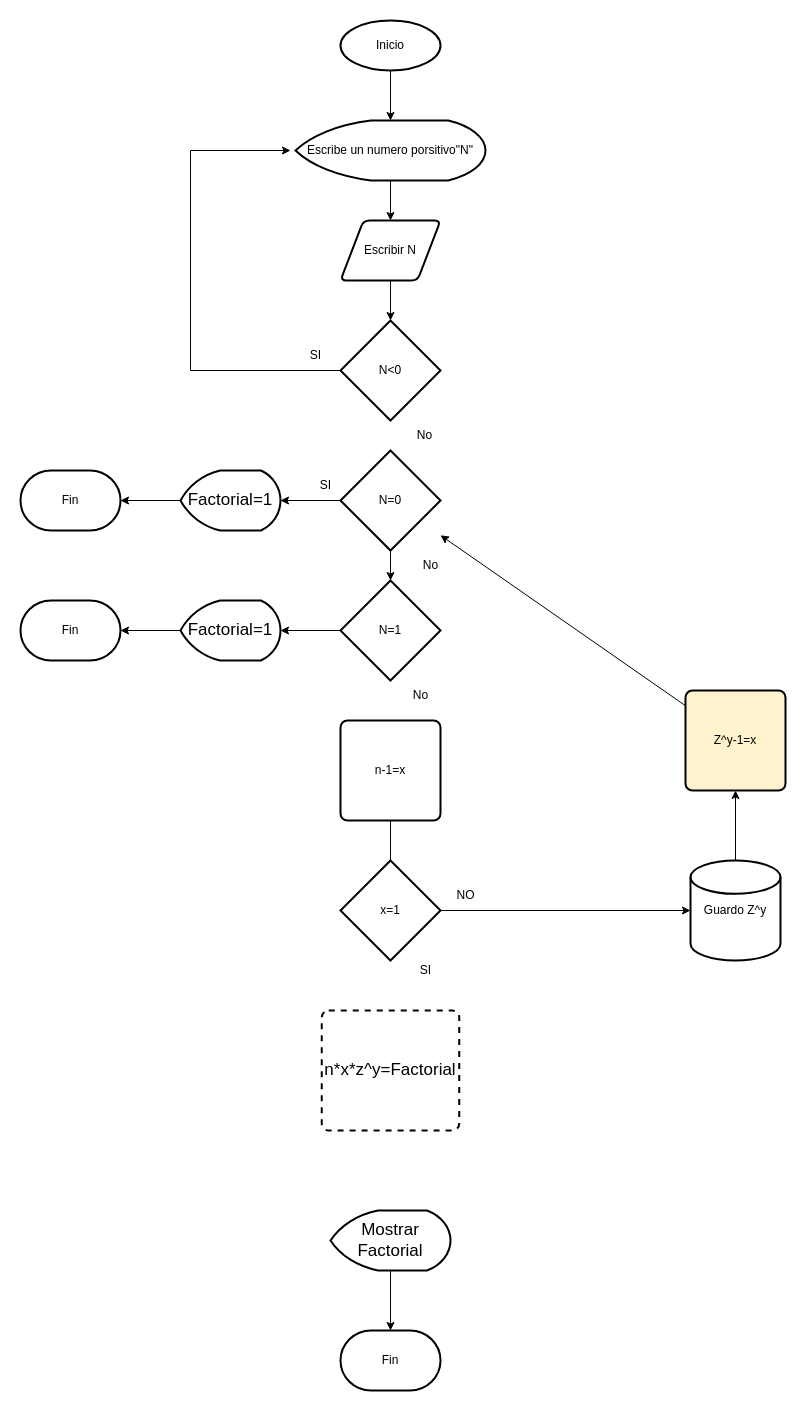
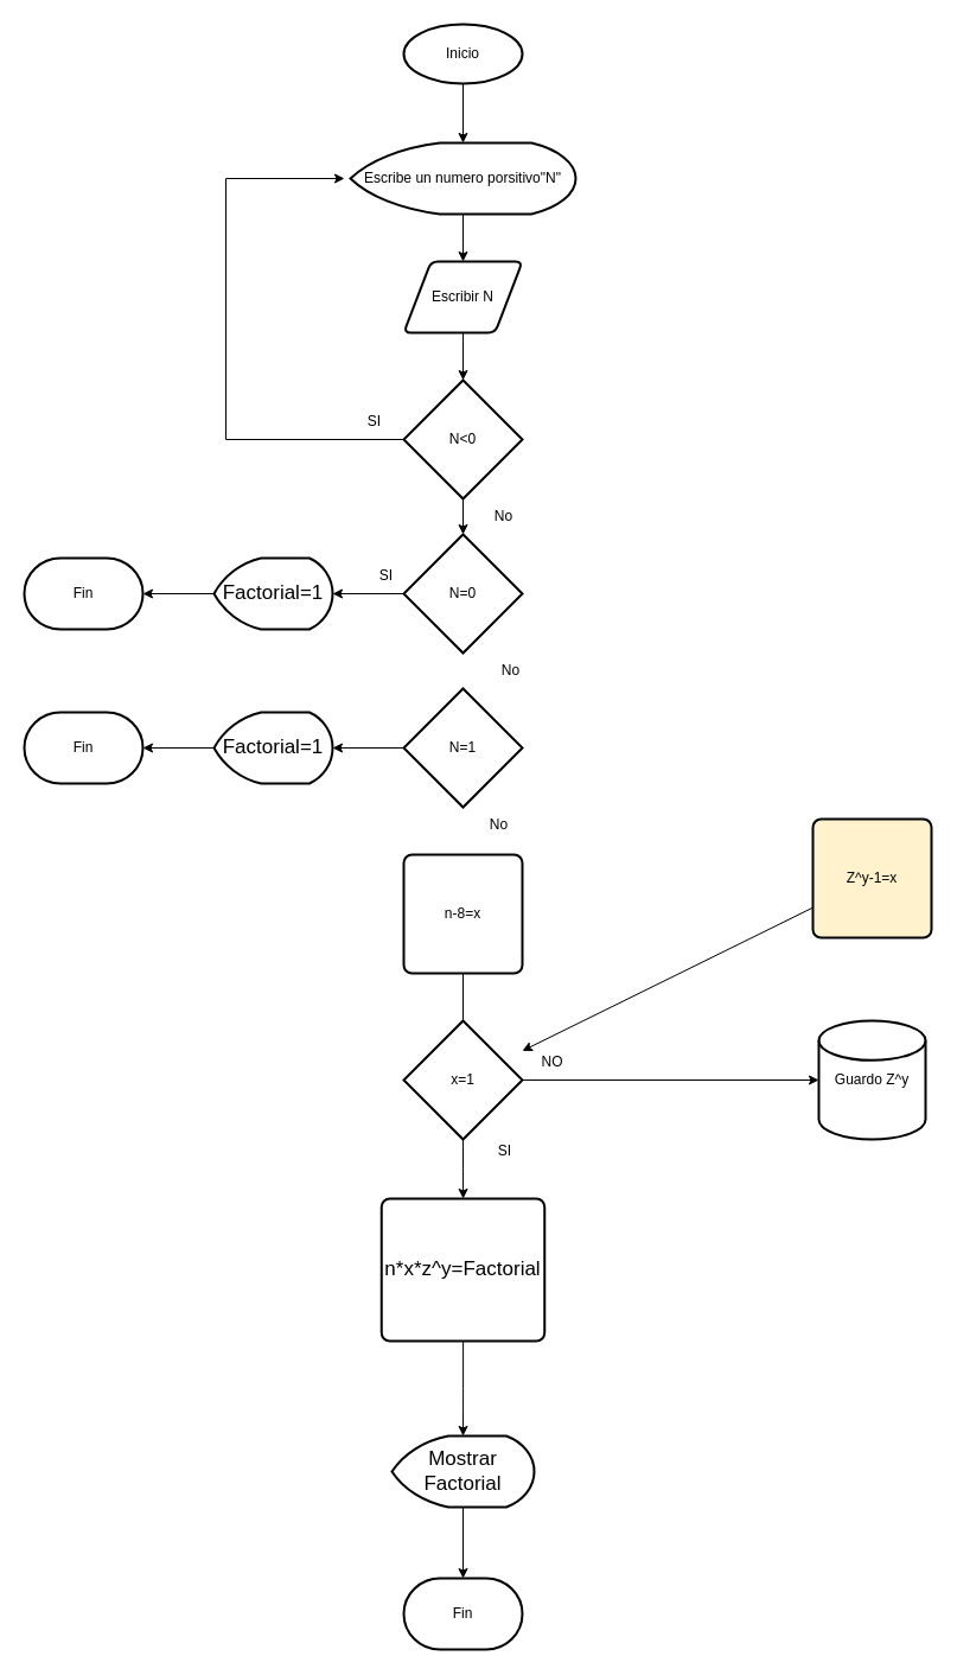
  <mxCell id="0" />
  <mxCell id="1" parent="0" />
  <mxCell id="2" style="edgeStyle=orthogonalEdgeStyle;rounded=0;orthogonalLoop=1;jettySize=auto;html=1;" edge="1" parent="1" source="3" target="10"><mxGeometry relative="1" as="geometry" /></mxCell>
  <mxCell id="3" value="Escribir N" style="shape=parallelogram;html=1;strokeWidth=2;perimeter=parallelogramPerimeter;whiteSpace=wrap;rounded=1;arcSize=12;size=0.23;" vertex="1" parent="1"><mxGeometry x="340" y="220" width="100" height="60" as="geometry" /></mxCell>
  <mxCell id="4" style="edgeStyle=orthogonalEdgeStyle;rounded=0;orthogonalLoop=1;jettySize=auto;html=1;" edge="1" parent="1" source="5" target="3"><mxGeometry relative="1" as="geometry" /></mxCell>
  <mxCell id="5" value="Escribe un numero porsitivo&quot;N&quot;" style="strokeWidth=2;html=1;shape=mxgraph.flowchart.display;whiteSpace=wrap;" vertex="1" parent="1"><mxGeometry x="295" y="120" width="190" height="60" as="geometry" /></mxCell>
  <mxCell id="6" style="edgeStyle=orthogonalEdgeStyle;rounded=0;orthogonalLoop=1;jettySize=auto;html=1;entryX=0.5;entryY=0;entryDx=0;entryDy=0;entryPerimeter=0;" edge="1" parent="1" source="7" target="5"><mxGeometry relative="1" as="geometry" /></mxCell>
  <mxCell id="7" value="Inicio" style="strokeWidth=2;html=1;shape=mxgraph.flowchart.start_1;whiteSpace=wrap;" vertex="1" parent="1"><mxGeometry x="340" width="100" height="50" as="geometry" y="20" /></mxCell>
  <mxCell id="8" style="edgeStyle=orthogonalEdgeStyle;rounded=0;orthogonalLoop=1;jettySize=auto;html=1;exitX=0;exitY=0.5;exitDx=0;exitDy=0;exitPerimeter=0;" edge="1" parent="1" source="10"><mxGeometry relative="1" as="geometry"><mxPoint x="290" y="150" as="targetPoint" /><Array as="points"><mxPoint x="190" y="370" /><mxPoint x="190" y="150" /></Array></mxGeometry></mxCell>
+ <mxCell id="9" value="" style="edgeStyle=orthogonalEdgeStyle;rounded=0;orthogonalLoop=1;jettySize=auto;html=1;" edge="1" parent="1" source="10" target="18"><mxGeometry relative="1" as="geometry" /></mxCell>
  <mxCell id="10" value="N&amp;lt;0" style="strokeWidth=2;html=1;shape=mxgraph.flowchart.decision;whiteSpace=wrap;" vertex="1" parent="1"><mxGeometry x="340" y="320" width="100" height="100" as="geometry" /></mxCell>
  <mxCell id="11" value="" style="edgeStyle=orthogonalEdgeStyle;rounded=0;orthogonalLoop=1;jettySize=auto;html=1;" edge="1" parent="1" source="12" target="19"><mxGeometry relative="1" as="geometry" /></mxCell>
  <mxCell id="12" value="Factorial=1" style="strokeWidth=2;html=1;shape=mxgraph.flowchart.display;whiteSpace=wrap;fontSize=17;" vertex="1" parent="1"><mxGeometry x="180" y="470" width="100" height="60" as="geometry" /></mxCell>
  <mxCell id="13" value="" style="edgeStyle=orthogonalEdgeStyle;rounded=0;orthogonalLoop=1;jettySize=auto;html=1;" edge="1" parent="1" source="14" target="38"><mxGeometry relative="1" as="geometry" /></mxCell>
  <mxCell id="14" value="Mostrar Factorial" style="strokeWidth=2;html=1;shape=mxgraph.flowchart.display;whiteSpace=wrap;fontSize=17;" vertex="1" parent="1"><mxGeometry x="330" y="1210" width="120" height="60" as="geometry" /></mxCell>
  <mxCell id="15" value="SI" style="text;html=1;align=center;verticalAlign=middle;resizable=0;points=[];autosize=1;strokeColor=none;fillColor=none;" vertex="1" parent="1"><mxGeometry x="300" y="340" width="30" height="30" as="geometry" /></mxCell>
  <mxCell id="16" value="" style="edgeStyle=orthogonalEdgeStyle;rounded=0;orthogonalLoop=1;jettySize=auto;html=1;" edge="1" parent="1" source="18" target="12"><mxGeometry relative="1" as="geometry" /></mxCell>
- <mxCell id="17" value="" style="edgeStyle=orthogonalEdgeStyle;rounded=0;orthogonalLoop=1;jettySize=auto;html=1;" edge="1" parent="1" source="18" target="23"><mxGeometry relative="1" as="geometry" /></mxCell>
  <mxCell id="18" value="N=0" style="strokeWidth=2;html=1;shape=mxgraph.flowchart.decision;whiteSpace=wrap;" vertex="1" parent="1"><mxGeometry x="340" y="450" width="100" height="100" as="geometry" /></mxCell>
  <mxCell id="19" value="Fin" style="strokeWidth=2;html=1;shape=mxgraph.flowchart.terminator;whiteSpace=wrap;" vertex="1" parent="1"><mxGeometry x="20" y="470" width="100" height="60" as="geometry" /></mxCell>
  <mxCell id="20" value="" style="edgeStyle=orthogonalEdgeStyle;rounded=0;orthogonalLoop=1;jettySize=auto;html=1;" edge="1" parent="1" source="21" target="24"><mxGeometry relative="1" as="geometry" /></mxCell>
  <mxCell id="21" value="Factorial=1" style="strokeWidth=2;html=1;shape=mxgraph.flowchart.display;whiteSpace=wrap;fontSize=17;" vertex="1" parent="1"><mxGeometry x="180" y="600" width="100" height="60" as="geometry" /></mxCell>
  <mxCell id="22" value="" style="edgeStyle=orthogonalEdgeStyle;rounded=0;orthogonalLoop=1;jettySize=auto;html=1;" edge="1" parent="1" source="23" target="21"><mxGeometry relative="1" as="geometry" /></mxCell>
  <mxCell id="23" value="N=1" style="strokeWidth=2;html=1;shape=mxgraph.flowchart.decision;whiteSpace=wrap;" vertex="1" parent="1"><mxGeometry x="340" y="580" width="100" height="100" as="geometry" /></mxCell>
  <mxCell id="24" value="Fin" style="strokeWidth=2;html=1;shape=mxgraph.flowchart.terminator;whiteSpace=wrap;" vertex="1" parent="1"><mxGeometry x="20" y="600" width="100" height="60" as="geometry" /></mxCell>
  <mxCell id="25" value="SI" style="text;html=1;align=center;verticalAlign=middle;resizable=0;points=[];autosize=1;strokeColor=none;fillColor=none;" vertex="1" parent="1"><mxGeometry x="310" y="470" width="30" height="30" as="geometry" /></mxCell>
  <mxCell id="26" value="No" style="text;html=1;align=center;verticalAlign=middle;resizable=0;points=[];autosize=1;strokeColor=none;fillColor=none;" vertex="1" parent="1"><mxGeometry x="404" y="420" width="40" height="30" as="geometry" /></mxCell>
  <mxCell id="27" value="No" style="text;html=1;align=center;verticalAlign=middle;resizable=0;points=[];autosize=1;strokeColor=none;fillColor=none;" vertex="1" parent="1"><mxGeometry x="410" y="550" width="40" height="30" as="geometry" /></mxCell>
  <mxCell id="28" value="No" style="text;html=1;align=center;verticalAlign=middle;resizable=0;points=[];autosize=1;strokeColor=none;fillColor=none;" vertex="1" parent="1"><mxGeometry x="400" y="680" width="40" height="30" as="geometry" /></mxCell>
+ <mxCell id="29" value="" style="edgeStyle=orthogonalEdgeStyle;rounded=0;orthogonalLoop=1;jettySize=auto;html=1;" edge="1" parent="1" source="31" target="37"><mxGeometry relative="1" as="geometry" /></mxCell>
  <mxCell id="30" value="" style="edgeStyle=orthogonalEdgeStyle;rounded=0;orthogonalLoop=1;jettySize=auto;html=1;" edge="1" parent="1" source="31" target="35"><mxGeometry relative="1" as="geometry" /></mxCell>
  <mxCell id="31" value="x=1" style="strokeWidth=2;html=1;shape=mxgraph.flowchart.decision;whiteSpace=wrap;" vertex="1" parent="1"><mxGeometry x="340" y="860" width="100" height="100" as="geometry" /></mxCell>
  <mxCell id="32" value="" style="edgeStyle=orthogonalEdgeStyle;rounded=0;orthogonalLoop=1;jettySize=auto;html=1;endArrow=none;" edge="1" parent="1" source="33" target="31"><mxGeometry relative="1" as="geometry" /></mxCell>
- <mxCell id="33" value="n-1=x" style="rounded=1;whiteSpace=wrap;html=1;absoluteArcSize=1;arcSize=14;strokeWidth=2;" vertex="1" parent="1"><mxGeometry x="340" y="720" width="100" height="100" as="geometry" /></mxCell>
- <mxCell id="34" style="edgeStyle=orthogonalEdgeStyle;rounded=0;orthogonalLoop=1;jettySize=auto;html=1;" edge="1" parent="1" source="35" target="42"><mxGeometry relative="1" as="geometry" /></mxCell>
+ <mxCell id="33" value="n-8=x" style="rounded=1;whiteSpace=wrap;html=1;absoluteArcSize=1;arcSize=14;strokeWidth=2;" vertex="1" parent="1"><mxGeometry x="340" y="720" width="100" height="100" as="geometry" /></mxCell>
  <mxCell id="35" value="Guardo Z^y" style="strokeWidth=2;html=1;shape=mxgraph.flowchart.database;whiteSpace=wrap;" vertex="1" parent="1"><mxGeometry x="690" y="860" width="90" height="100" as="geometry" /></mxCell>
- <mxCell id="37" value="&lt;font style=&quot;font-size: 17px;&quot;&gt;n*x*z^y=Factorial&lt;/font&gt;" style="rounded=1;whiteSpace=wrap;html=1;absoluteArcSize=1;arcSize=14;strokeWidth=2;dashed=1;" vertex="1" parent="1"><mxGeometry x="321.25" y="1010" width="137.5" height="120" as="geometry" /></mxCell>
+ <mxCell id="36" value="" style="edgeStyle=orthogonalEdgeStyle;rounded=0;orthogonalLoop=1;jettySize=auto;html=1;" edge="1" parent="1" source="37" target="14"><mxGeometry relative="1" as="geometry" /></mxCell>
+ <mxCell id="37" value="&lt;font style=&quot;font-size: 17px;&quot;&gt;n*x*z^y=Factorial&lt;/font&gt;" style="rounded=1;whiteSpace=wrap;html=1;absoluteArcSize=1;arcSize=14;strokeWidth=2;" vertex="1" parent="1"><mxGeometry x="321.25" y="1010" width="137.5" height="120" as="geometry" /></mxCell>
  <mxCell id="38" value="Fin" style="strokeWidth=2;html=1;shape=mxgraph.flowchart.terminator;whiteSpace=wrap;" vertex="1" parent="1"><mxGeometry x="340" y="1330" width="100" height="60" as="geometry" /></mxCell>
  <mxCell id="39" value="NO" style="text;html=1;align=center;verticalAlign=middle;resizable=0;points=[];autosize=1;strokeColor=none;fillColor=none;" vertex="1" parent="1"><mxGeometry x="445" y="880" width="40" height="30" as="geometry" /></mxCell>
  <mxCell id="40" value="SI" style="text;html=1;align=center;verticalAlign=middle;resizable=0;points=[];autosize=1;strokeColor=none;fillColor=none;" vertex="1" parent="1"><mxGeometry x="410" y="955" width="30" height="30" as="geometry" /></mxCell>
- <mxCell id="41" style="edgeStyle=none;rounded=0;orthogonalLoop=1;jettySize=auto;html=1;" edge="1" parent="1" source="42" target="18"><mxGeometry relative="1" as="geometry" /></mxCell>
+ <mxCell id="41" style="edgeStyle=none;rounded=0;orthogonalLoop=1;jettySize=auto;html=1;" edge="1" parent="1" source="42" target="31"><mxGeometry relative="1" as="geometry" /></mxCell>
  <mxCell id="42" value="Z^y-1=x" style="rounded=1;whiteSpace=wrap;html=1;absoluteArcSize=1;arcSize=14;strokeWidth=2;fillColor=#fff2cc;" vertex="1" parent="1"><mxGeometry x="685" y="690" width="100" height="100" as="geometry" /></mxCell>
